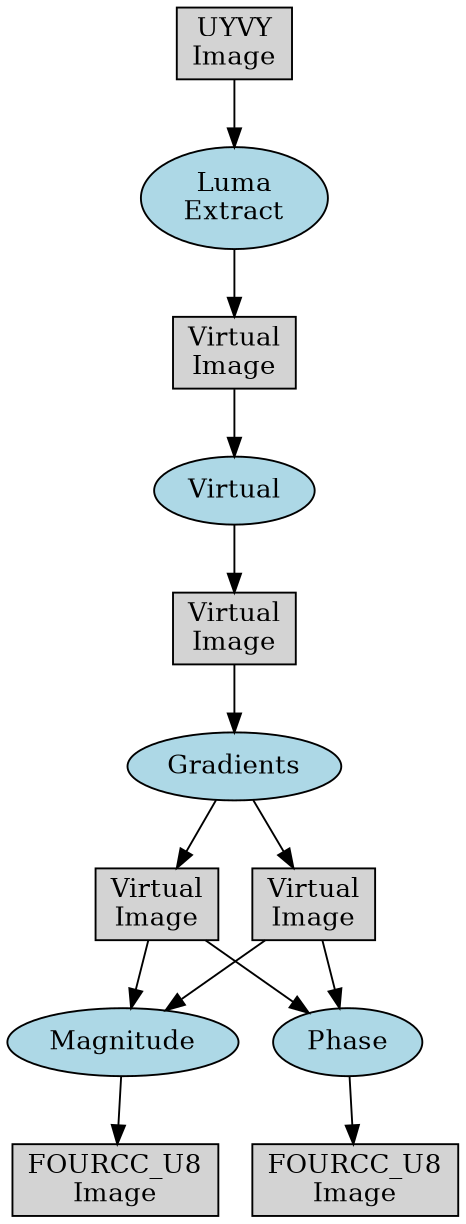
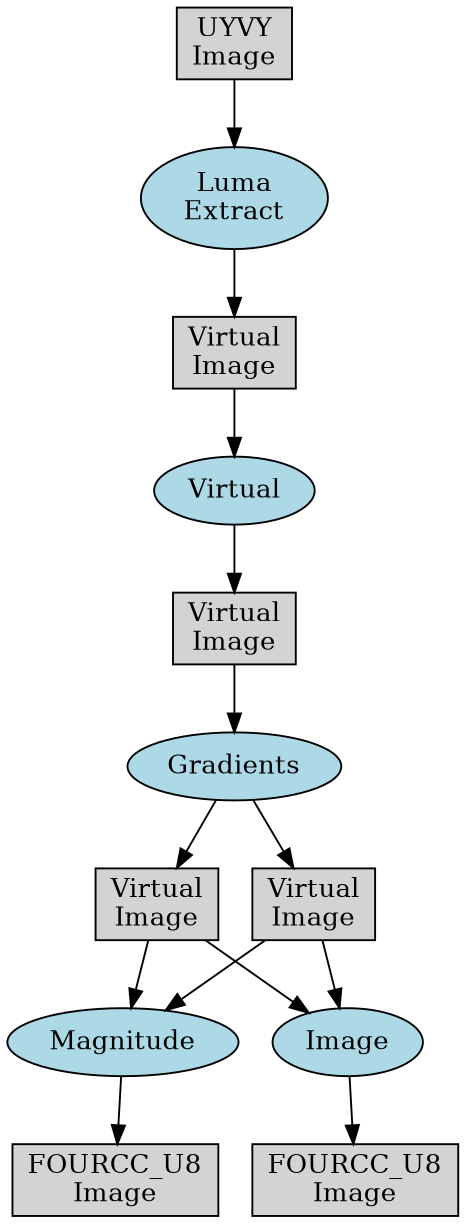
  digraph {
    rankdir=TB
    node [fillcolor=lightgrey shape=box style=filled]
    n1 [fillcolor=lightblue label="Luma\nExtract" shape=oval]
    n2 [label="Virtual\nImage"]
    n3 [fillcolor=lightblue label=Virtual shape=oval]
    n4 [label="Virtual\nImage"]
    n5 [fillcolor=lightblue label=Gradients shape=oval]
    n6 [label="Virtual\nImage"]
    n7 [label="Virtual\nImage"]
    n8 [fillcolor=lightblue label=Magnitude shape=oval]
-   n9 [fillcolor=lightblue label=Phase shape=oval]
+   n9 [fillcolor=lightblue label=Image shape=oval]
    n10 [label="FOURCC_U8\nImage"]
    n11 [label="FOURCC_U8\nImage"]
    n12 [label="UYVY\nImage"]
    n1 -> n2
    n2 -> n3
    n3 -> n4
    n4 -> n5
    n5 -> n6
    n5 -> n7
    n6 -> n8
    n6 -> n9
    n7 -> n8
    n7 -> n9
    n8 -> n10
    n9 -> n11
    n12 -> n1
  }
